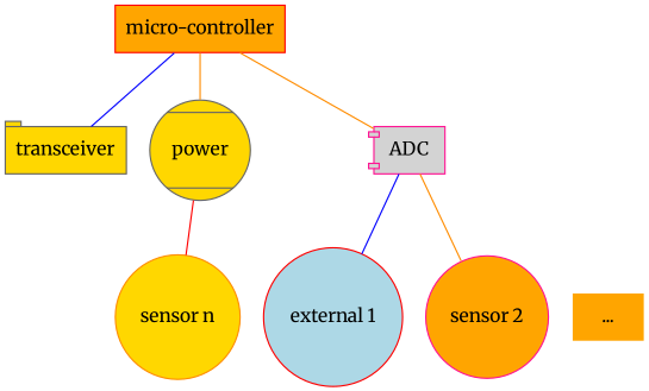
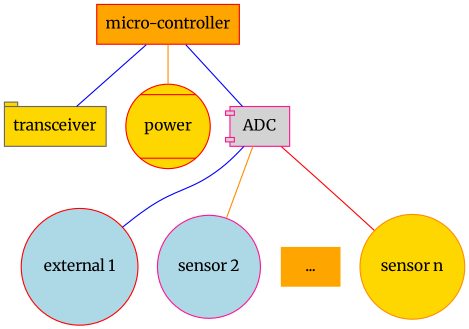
  graph {
    fontname=Merriweather
    node [color=red fillcolor=gold fontname=Merriweather shape=circle style=filled]
    edge [color=darkorange fontname=Merriweather]
    n1 [fillcolor=orange label="micro-controller" shape=box]
    n2 [color=gray40 label=transceiver shape=tab]
-   n3 [color=gray40 label=power shape=Mcircle]
+   n3 [label=power shape=Mcircle]
    n4 [color=deeppink fillcolor=lightgrey label=ADC shape=component]
    n5 [fillcolor=lightblue label="external 1"]
-   n6 [color=deeppink fillcolor=orange label="sensor 2"]
+   n6 [color=deeppink fillcolor=lightblue label="sensor 2"]
    n7 [color=gray40 fillcolor=orange label="..." shape=plaintext]
    n8 [color=darkorange label="sensor n"]
    n1 -- n2 [color=blue]
    n1 -- n3
-   n1 -- n4
+   n1 -- n4 [color=blue]
    n4 -- n5 [color=blue]
    n4 -- n6
    n4 -- n7 [style=invis color=""]
-   n3 -- n8 [color=red]
+   n4 -- n8 [color=red]
  }
